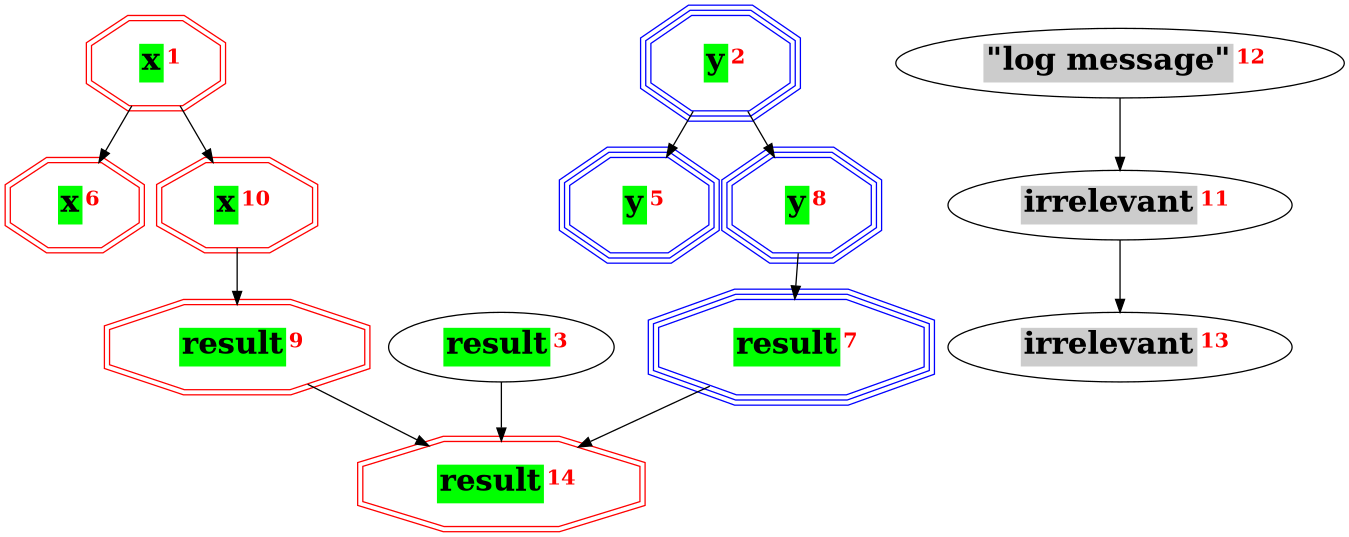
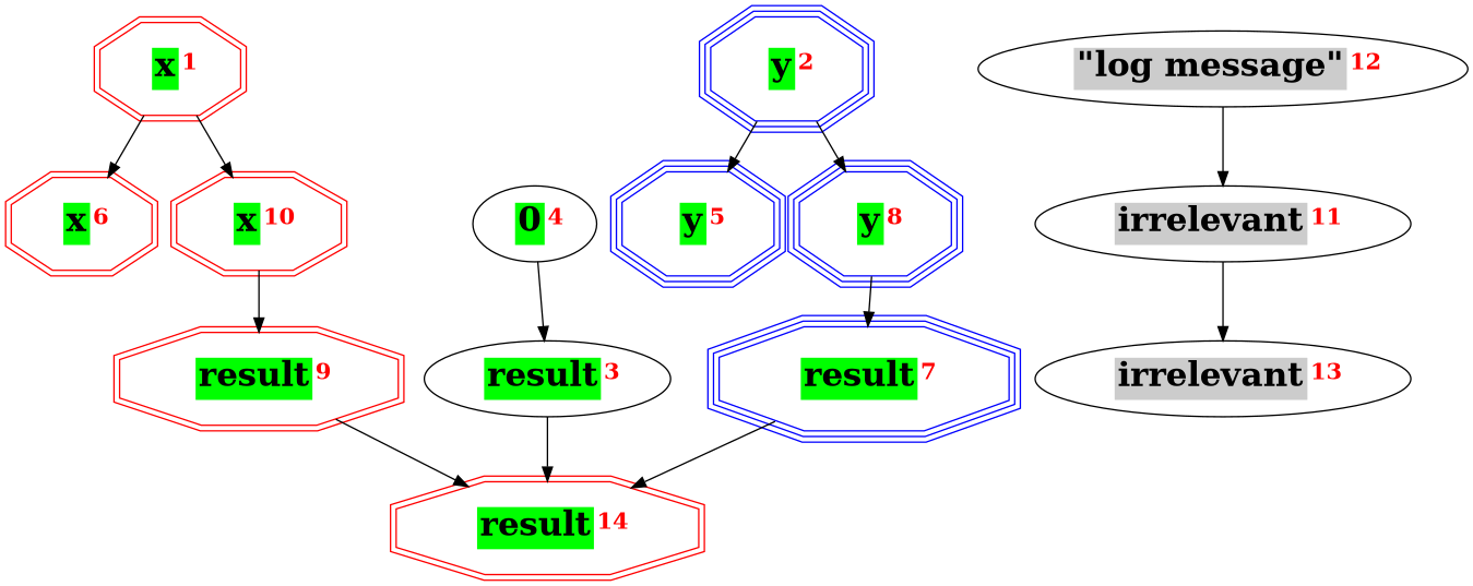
  digraph {
    n1 [color=red label=<         <table BORDER="0" CELLBORDER="0" CELLSPACING="0">             <tr> 				<td> </td>                 <td bgcolor='#00FF00'><font point-size='24' color='black'><b>x</b></font></td>                 <td><SUP><font point-size='20' color='red'><b>1</b></font></SUP></td>             </tr>         </table>  		> shape=doubleoctagon]
    n2 [color=red label=<         <table BORDER="0" CELLBORDER="0" CELLSPACING="0">             <tr> 				<td> </td>                 <td bgcolor='#00FF00'><font point-size='24' color='black'><b>x</b></font></td>                 <td><SUP><font point-size='20' color='red'><b>6</b></font></SUP></td>             </tr>         </table>  		> shape=doubleoctagon]
    n3 [color=red label=<         <table BORDER="0" CELLBORDER="0" CELLSPACING="0">             <tr> 				<td> </td>                 <td bgcolor='#00FF00'><font point-size='24' color='black'><b>x</b></font></td>                 <td><SUP><font point-size='20' color='red'><b>10</b></font></SUP></td>             </tr>         </table>  		> shape=doubleoctagon]
    n4 [color=blue label=<         <table BORDER="0" CELLBORDER="0" CELLSPACING="0">             <tr> 				<td> </td>                 <td bgcolor='#00FF00'><font point-size='24' color='black'><b>y</b></font></td>                 <td><SUP><font point-size='20' color='red'><b>2</b></font></SUP></td>             </tr>         </table>  		> shape=tripleoctagon]
    n5 [color=blue label=<         <table BORDER="0" CELLBORDER="0" CELLSPACING="0">             <tr> 				<td> </td>                 <td bgcolor='#00FF00'><font point-size='24' color='black'><b>y</b></font></td>                 <td><SUP><font point-size='20' color='red'><b>5</b></font></SUP></td>             </tr>         </table>  		> shape=tripleoctagon]
    n6 [color=blue label=<         <table BORDER="0" CELLBORDER="0" CELLSPACING="0">             <tr> 				<td> </td>                 <td bgcolor='#00FF00'><font point-size='24' color='black'><b>y</b></font></td>                 <td><SUP><font point-size='20' color='red'><b>8</b></font></SUP></td>             </tr>         </table>  		> shape=tripleoctagon]
    n7 [label=<         <table BORDER="0" CELLBORDER="0" CELLSPACING="0">             <tr> 				<td> </td>                 <td bgcolor='#00FF00'><font point-size='24' color='black'><b>result</b></font></td>                 <td><SUP><font point-size='20' color='red'><b>3</b></font></SUP></td>             </tr>         </table>  		>]
    n8 [color=red label=<         <table BORDER="0" CELLBORDER="0" CELLSPACING="0">             <tr> 				<td> </td>                 <td bgcolor='#00FF00'><font point-size='24' color='black'><b>result</b></font></td>                 <td><SUP><font point-size='20' color='red'><b>14</b></font></SUP></td>             </tr>         </table>  		> shape=doubleoctagon]
+   n9 [label=<         <table BORDER="0" CELLBORDER="0" CELLSPACING="0">             <tr> 				<td> </td>                 <td bgcolor='#00FF00'><font point-size='24' color='black'><b>0</b></font></td>                 <td><SUP><font point-size='20' color='red'><b>4</b></font></SUP></td>             </tr>         </table>  		>]
    n10 [color=blue label=<         <table BORDER="0" CELLBORDER="0" CELLSPACING="0">             <tr> 				<td> </td>                 <td bgcolor='#00FF00'><font point-size='24' color='black'><b>result</b></font></td>                 <td><SUP><font point-size='20' color='red'><b>7</b></font></SUP></td>             </tr>         </table>  		> shape=tripleoctagon]
    n11 [color=red label=<         <table BORDER="0" CELLBORDER="0" CELLSPACING="0">             <tr> 				<td> </td>                 <td bgcolor='#00FF00'><font point-size='24' color='black'><b>result</b></font></td>                 <td><SUP><font point-size='20' color='red'><b>9</b></font></SUP></td>             </tr>         </table>  		> shape=doubleoctagon]
    n12 [label=<         <table BORDER="0" CELLBORDER="0" CELLSPACING="0">             <tr> 				<td> </td>                 <td bgcolor='#CCCCCC'><font point-size='24' color='black'><b>irrelevant</b></font></td>                 <td><SUP><font point-size='20' color='red'><b>11</b></font></SUP></td>             </tr>         </table>  		>]
    n13 [label=<         <table BORDER="0" CELLBORDER="0" CELLSPACING="0">             <tr> 				<td> </td>                 <td bgcolor='#CCCCCC'><font point-size='24' color='black'><b>irrelevant</b></font></td>                 <td><SUP><font point-size='20' color='red'><b>13</b></font></SUP></td>             </tr>         </table>  		>]
    n14 [label=<         <table BORDER="0" CELLBORDER="0" CELLSPACING="0">             <tr> 				<td> </td>                 <td bgcolor='#CCCCCC'><font point-size='24' color='black'><b>"log message"</b></font></td>                 <td><SUP><font point-size='20' color='red'><b>12</b></font></SUP></td>             </tr>         </table>  		>]
    n1 -> n2
    n1 -> n3
    n3 -> n11
    n4 -> n5
    n4 -> n6
    n6 -> n10
    n7 -> n8
+   n9 -> n7
    n10 -> n8
    n11 -> n8
    n12 -> n13
    n14 -> n12
  }
